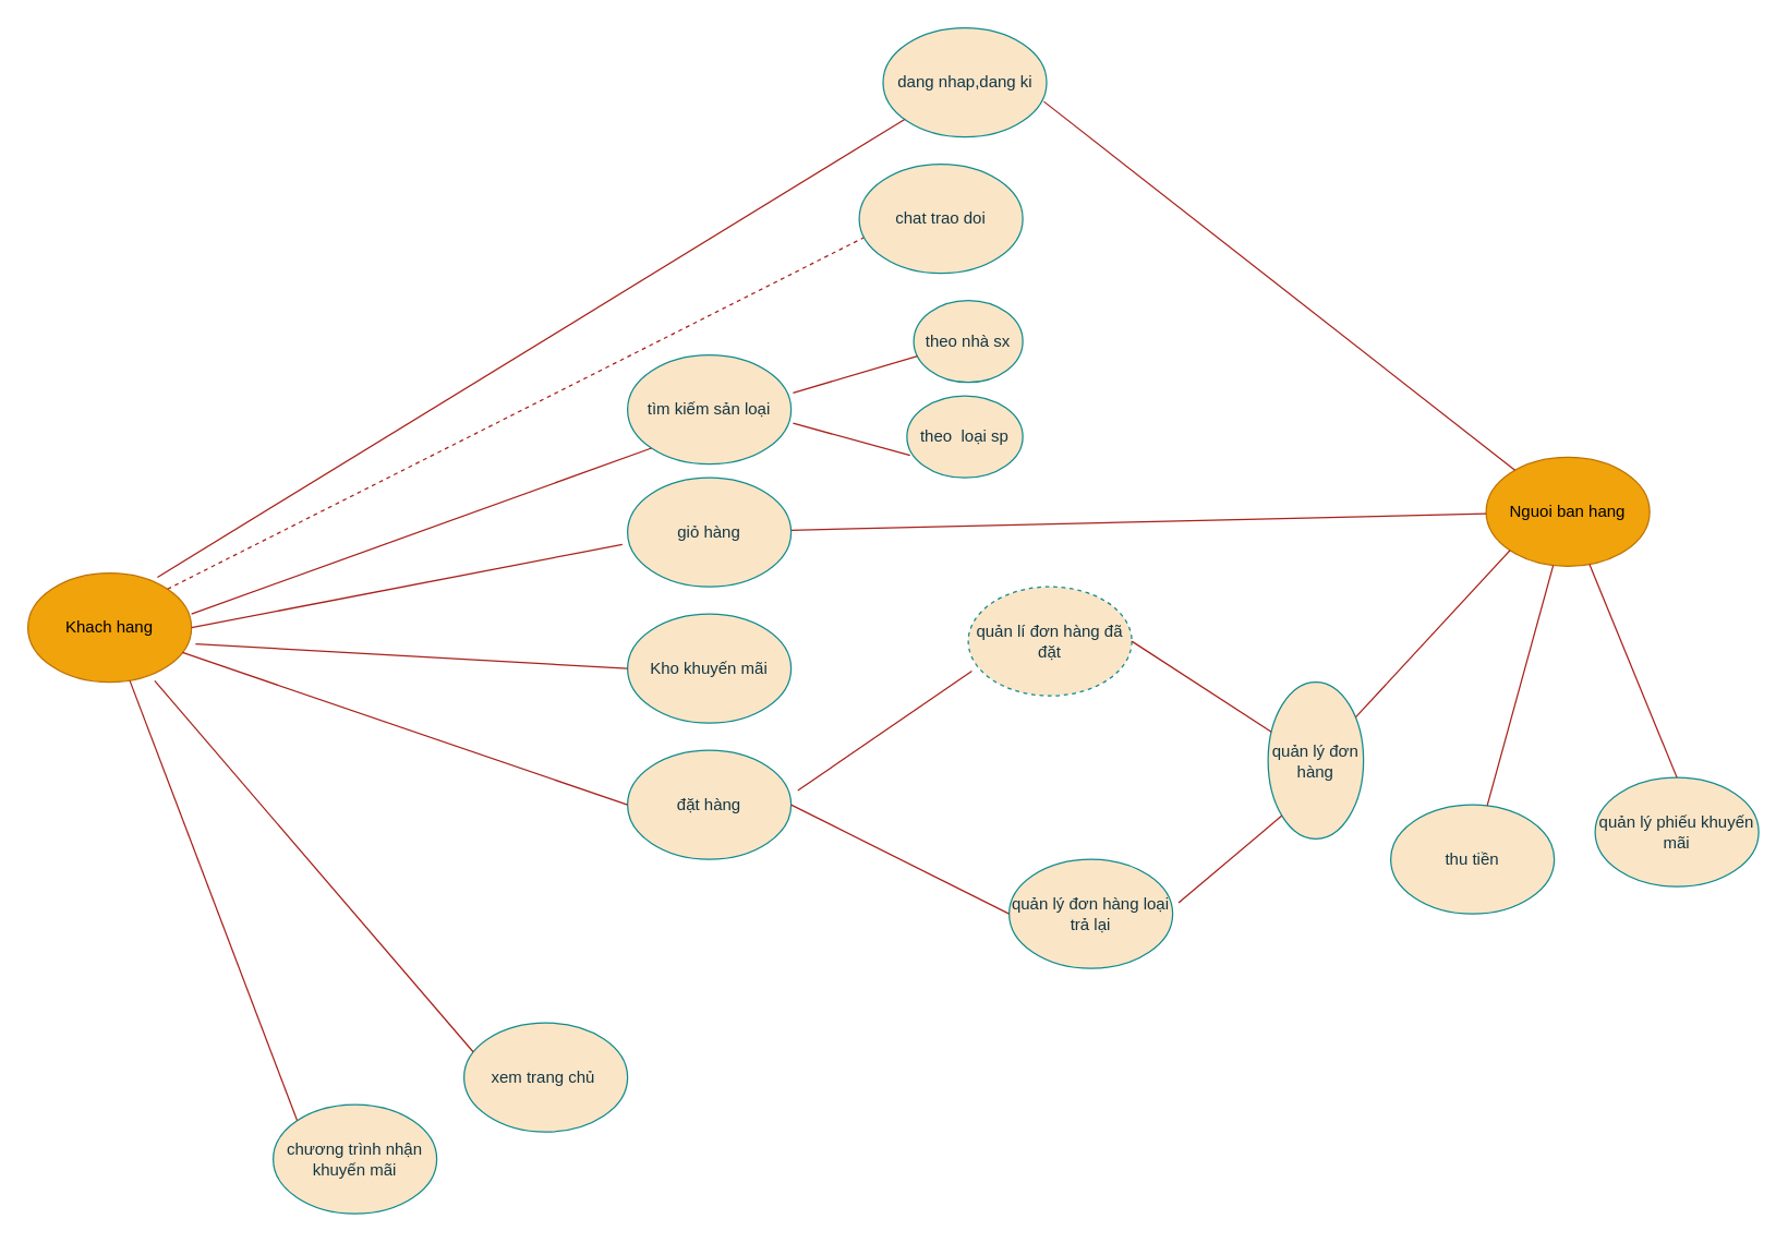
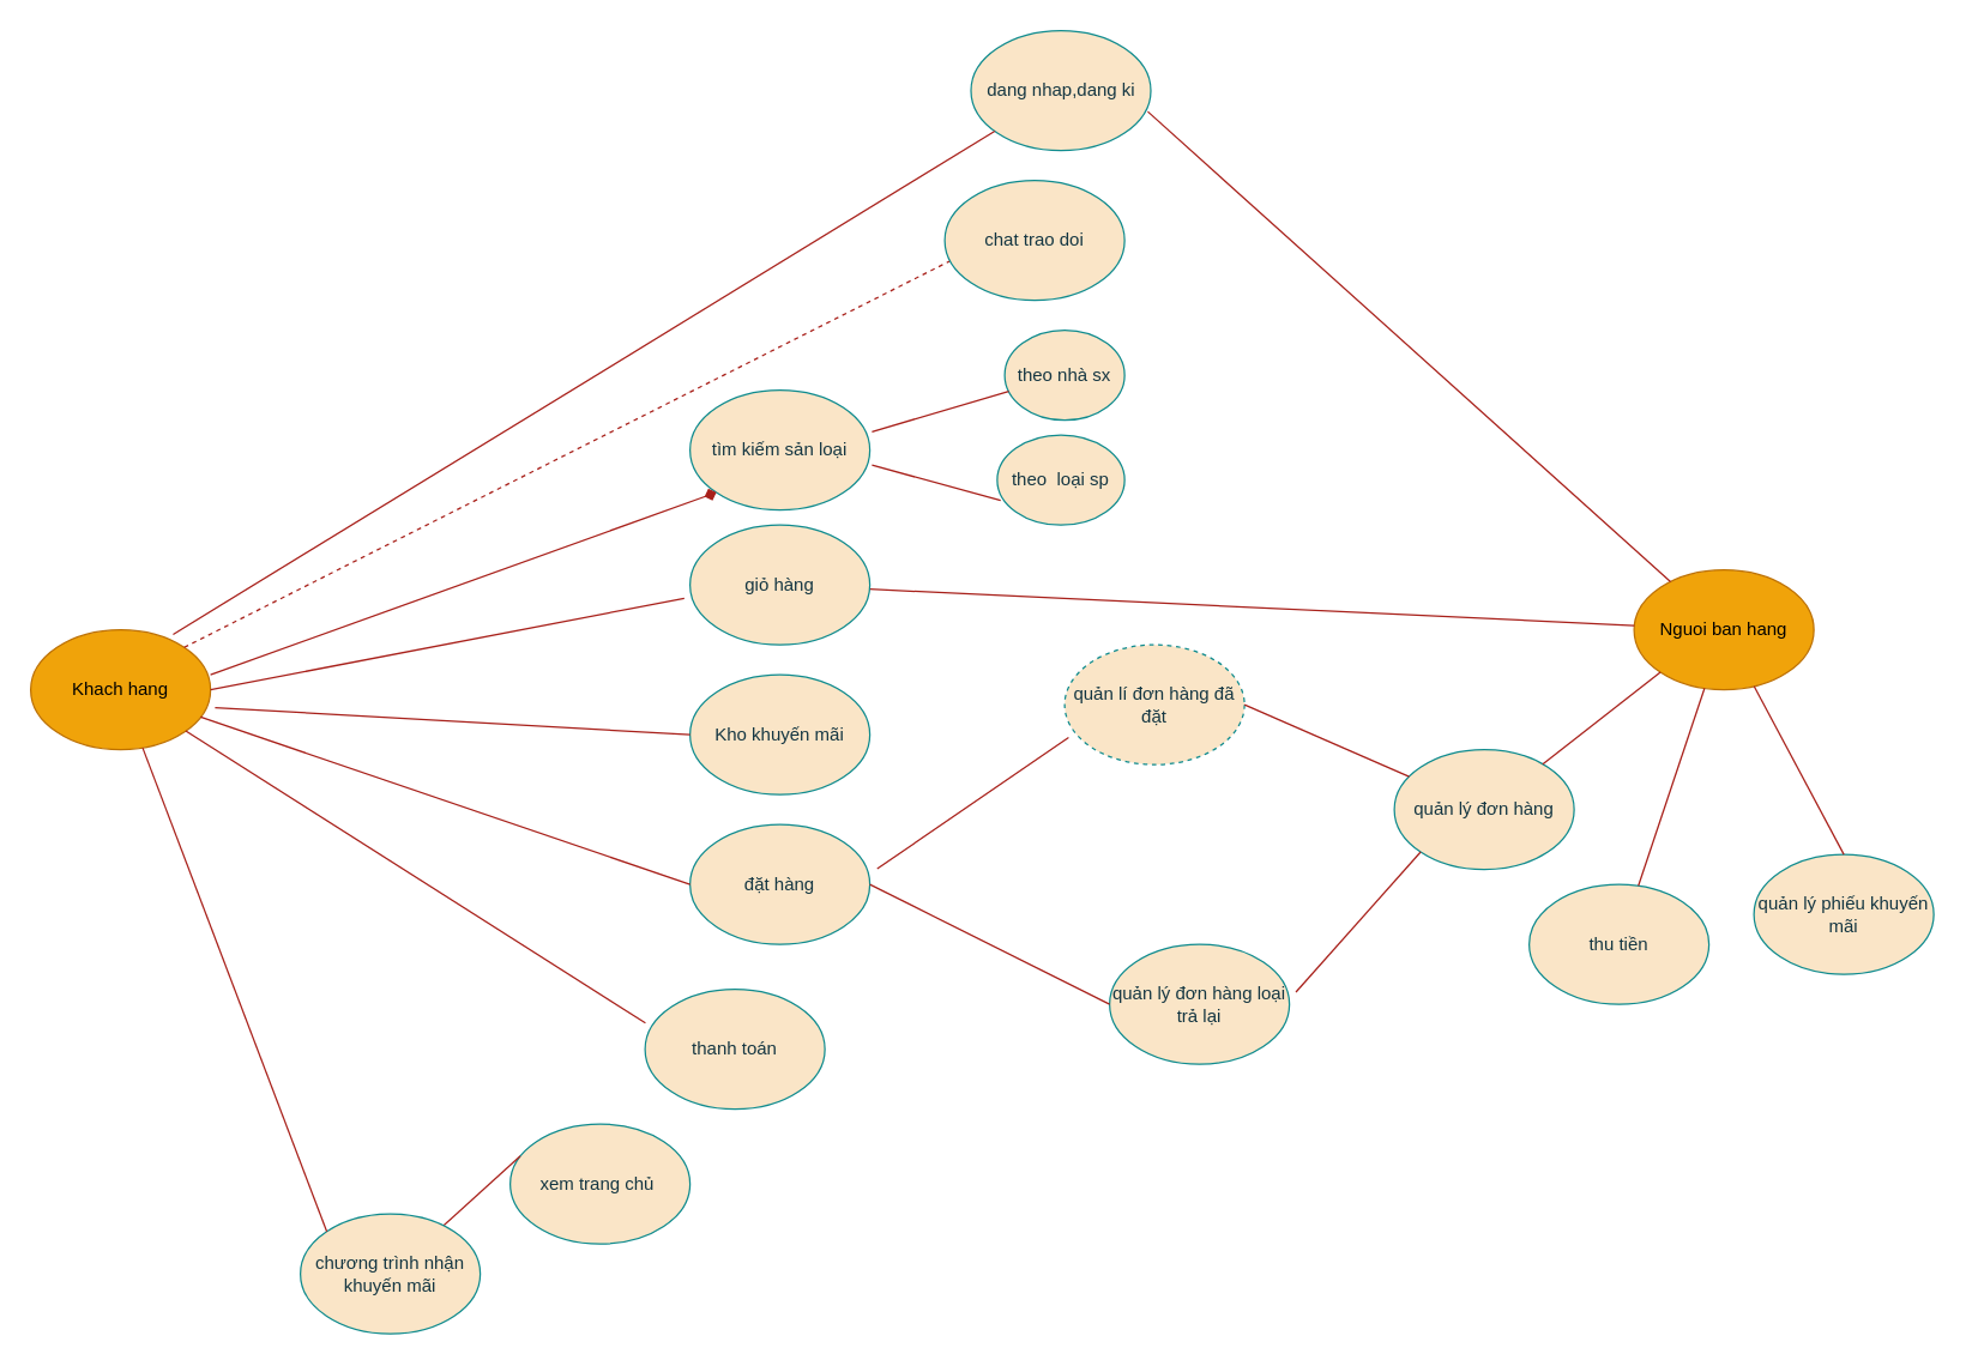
  <mxCell id="0" />
  <mxCell id="1" parent="0" />
  <mxCell id="2" value="Khach hang" style="ellipse;whiteSpace=wrap;html=1;fillColor=#f0a30a;strokeColor=#BD7000;rounded=0;labelBackgroundColor=none;fontColor=#000000;" parent="1" vertex="1"><mxGeometry x="20" y="420" width="120" height="80" as="geometry" /></mxCell>
- <mxCell id="3" value="Nguoi ban hang" style="ellipse;whiteSpace=wrap;html=1;fillColor=#f0a30a;strokeColor=#BD7000;rounded=0;labelBackgroundColor=none;fontColor=#000000;" parent="1" vertex="1"><mxGeometry x="1090" y="335" width="120" height="80" as="geometry" /></mxCell>
+ <mxCell id="3" value="Nguoi ban hang" style="ellipse;whiteSpace=wrap;html=1;fillColor=#f0a30a;strokeColor=#BD7000;rounded=0;labelBackgroundColor=none;fontColor=#000000;" parent="1" vertex="1"><mxGeometry x="1090" y="380" width="120" height="80" as="geometry" /></mxCell>
  <mxCell id="4" value="dang nhap,dang ki" style="ellipse;whiteSpace=wrap;html=1;rounded=0;labelBackgroundColor=none;fillColor=#FAE5C7;strokeColor=#0F8B8D;fontColor=#143642;" parent="1" vertex="1"><mxGeometry x="647.5" y="20" width="120" height="80" as="geometry" /></mxCell>
  <mxCell id="5" value="" style="endArrow=none;html=1;rounded=0;entryX=0.983;entryY=0.675;entryDx=0;entryDy=0;entryPerimeter=0;labelBackgroundColor=none;strokeColor=#A8201A;fontColor=default;" parent="1" source="3" target="4" edge="1"><mxGeometry width="50" height="50" relative="1" as="geometry"><mxPoint x="640" y="430" as="sourcePoint" /><mxPoint x="740" y="100" as="targetPoint" /></mxGeometry></mxCell>
  <mxCell id="6" value="" style="endArrow=none;html=1;rounded=0;exitX=0.792;exitY=0.038;exitDx=0;exitDy=0;exitPerimeter=0;labelBackgroundColor=none;strokeColor=#A8201A;fontColor=default;" parent="1" source="2" target="4" edge="1"><mxGeometry width="50" height="50" relative="1" as="geometry"><mxPoint x="640" y="430" as="sourcePoint" /><mxPoint x="690" y="380" as="targetPoint" /><Array as="points" /></mxGeometry></mxCell>
  <mxCell id="7" value="chat trao doi" style="ellipse;whiteSpace=wrap;html=1;rounded=0;labelBackgroundColor=none;fillColor=#FAE5C7;strokeColor=#0F8B8D;fontColor=#143642;" parent="1" vertex="1"><mxGeometry x="630" y="120" width="120" height="80" as="geometry" /></mxCell>
  <mxCell id="8" value="" style="endArrow=none;html=1;rounded=0;entryX=0.025;entryY=0.675;entryDx=0;entryDy=0;entryPerimeter=0;exitX=1;exitY=0;exitDx=0;exitDy=0;labelBackgroundColor=none;strokeColor=#A8201A;fontColor=default;dashed=1;" parent="1" source="2" target="7" edge="1"><mxGeometry width="50" height="50" relative="1" as="geometry"><mxPoint x="120" y="420" as="sourcePoint" /><mxPoint x="690" y="380" as="targetPoint" /></mxGeometry></mxCell>
  <mxCell id="9" value="" style="endArrow=none;html=1;rounded=0;labelBackgroundColor=none;strokeColor=#A8201A;fontColor=default;" parent="1" source="3" target="18" edge="1"><mxGeometry width="50" height="50" relative="1" as="geometry"><mxPoint x="640" y="430" as="sourcePoint" /><mxPoint x="690" y="380" as="targetPoint" /></mxGeometry></mxCell>
- <mxCell id="10" value="quản lý đơn hàng" style="ellipse;whiteSpace=wrap;html=1;rounded=0;labelBackgroundColor=none;fillColor=#FAE5C7;strokeColor=#0F8B8D;fontColor=#143642;" parent="1" vertex="1"><mxGeometry x="930" y="500" width="70" height="115" as="geometry" /></mxCell>
+ <mxCell id="10" value="quản lý đơn hàng" style="ellipse;whiteSpace=wrap;html=1;rounded=0;labelBackgroundColor=none;fillColor=#FAE5C7;strokeColor=#0F8B8D;fontColor=#143642;" parent="1" vertex="1"><mxGeometry x="930" y="500" width="120" height="80" as="geometry" /></mxCell>
  <mxCell id="11" value="" style="endArrow=none;html=1;rounded=0;entryX=0;entryY=1;entryDx=0;entryDy=0;labelBackgroundColor=none;strokeColor=#A8201A;fontColor=default;" parent="1" source="10" target="3" edge="1"><mxGeometry width="50" height="50" relative="1" as="geometry"><mxPoint x="1230" y="540" as="sourcePoint" /><mxPoint x="1320" y="500" as="targetPoint" /><Array as="points" /></mxGeometry></mxCell>
  <mxCell id="12" value="thu tiền" style="ellipse;whiteSpace=wrap;html=1;rounded=0;labelBackgroundColor=none;fillColor=#FAE5C7;strokeColor=#0F8B8D;fontColor=#143642;" parent="1" vertex="1"><mxGeometry x="1020" y="590" width="120" height="80" as="geometry" /></mxCell>
  <mxCell id="13" value="" style="endArrow=none;html=1;rounded=0;labelBackgroundColor=none;strokeColor=#A8201A;fontColor=default;" parent="1" source="12" target="3" edge="1"><mxGeometry width="50" height="50" relative="1" as="geometry"><mxPoint x="560" y="510" as="sourcePoint" /><mxPoint x="610" y="460" as="targetPoint" /></mxGeometry></mxCell>
  <mxCell id="14" value="quản lý phiếu khuyến mãi" style="ellipse;whiteSpace=wrap;html=1;rounded=0;labelBackgroundColor=none;fillColor=#FAE5C7;strokeColor=#0F8B8D;fontColor=#143642;" parent="1" vertex="1"><mxGeometry x="1170" y="570" width="120" height="80" as="geometry" /></mxCell>
  <mxCell id="15" value="" style="endArrow=none;html=1;rounded=0;exitX=0.5;exitY=0;exitDx=0;exitDy=0;labelBackgroundColor=none;strokeColor=#A8201A;fontColor=default;" parent="1" source="14" target="3" edge="1"><mxGeometry width="50" height="50" relative="1" as="geometry"><mxPoint x="560" y="500" as="sourcePoint" /><mxPoint x="1320" y="490" as="targetPoint" /><Array as="points" /></mxGeometry></mxCell>
  <mxCell id="16" value="tìm kiếm sản loại" style="ellipse;whiteSpace=wrap;html=1;rounded=0;labelBackgroundColor=none;fillColor=#FAE5C7;strokeColor=#0F8B8D;fontColor=#143642;" parent="1" vertex="1"><mxGeometry x="460" y="260" width="120" height="80" as="geometry" /></mxCell>
- <mxCell id="17" value="" style="endArrow=none;html=1;rounded=0;entryX=0;entryY=1;entryDx=0;entryDy=0;exitX=1;exitY=0.375;exitDx=0;exitDy=0;exitPerimeter=0;labelBackgroundColor=none;strokeColor=#A8201A;fontColor=default;" parent="1" source="2" target="16" edge="1"><mxGeometry width="50" height="50" relative="1" as="geometry"><mxPoint x="560" y="500" as="sourcePoint" /><mxPoint x="610" y="450" as="targetPoint" /></mxGeometry></mxCell>
+ <mxCell id="17" value="" style="endArrow=diamond;html=1;rounded=0;entryX=0;entryY=1;entryDx=0;entryDy=0;exitX=1;exitY=0.375;exitDx=0;exitDy=0;exitPerimeter=0;labelBackgroundColor=none;strokeColor=#A8201A;fontColor=default;" parent="1" source="2" target="16" edge="1"><mxGeometry width="50" height="50" relative="1" as="geometry"><mxPoint x="560" y="500" as="sourcePoint" /><mxPoint x="610" y="450" as="targetPoint" /></mxGeometry></mxCell>
  <mxCell id="18" value="giỏ hàng" style="ellipse;whiteSpace=wrap;html=1;rounded=0;labelBackgroundColor=none;fillColor=#FAE5C7;strokeColor=#0F8B8D;fontColor=#143642;" parent="1" vertex="1"><mxGeometry x="460" y="350" width="120" height="80" as="geometry" /></mxCell>
  <mxCell id="19" value="" style="endArrow=none;html=1;rounded=0;exitX=1;exitY=0.5;exitDx=0;exitDy=0;entryX=-0.032;entryY=0.612;entryDx=0;entryDy=0;entryPerimeter=0;labelBackgroundColor=none;strokeColor=#A8201A;fontColor=default;" parent="1" source="2" target="18" edge="1"><mxGeometry width="50" height="50" relative="1" as="geometry"><mxPoint x="560" y="500" as="sourcePoint" /><mxPoint x="610" y="450" as="targetPoint" /></mxGeometry></mxCell>
  <mxCell id="20" value="Kho khuyến mãi" style="ellipse;whiteSpace=wrap;html=1;rounded=0;labelBackgroundColor=none;fillColor=#FAE5C7;strokeColor=#0F8B8D;fontColor=#143642;" parent="1" vertex="1"><mxGeometry x="460" y="450" width="120" height="80" as="geometry" /></mxCell>
  <mxCell id="21" value="" style="endArrow=none;html=1;rounded=0;exitX=0;exitY=0.5;exitDx=0;exitDy=0;entryX=1.025;entryY=0.65;entryDx=0;entryDy=0;entryPerimeter=0;labelBackgroundColor=none;strokeColor=#A8201A;fontColor=default;" parent="1" source="20" target="2" edge="1"><mxGeometry width="50" height="50" relative="1" as="geometry"><mxPoint x="560" y="500" as="sourcePoint" /><mxPoint x="112" y="478" as="targetPoint" /></mxGeometry></mxCell>
  <mxCell id="22" value="đặt hàng" style="ellipse;whiteSpace=wrap;html=1;rounded=0;labelBackgroundColor=none;fillColor=#FAE5C7;strokeColor=#0F8B8D;fontColor=#143642;" parent="1" vertex="1"><mxGeometry x="460" y="550" width="120" height="80" as="geometry" /></mxCell>
  <mxCell id="23" value="quản lí đơn hàng đã đặt" style="ellipse;whiteSpace=wrap;html=1;rounded=0;labelBackgroundColor=none;fillColor=#FAE5C7;strokeColor=#0F8B8D;fontColor=#143642;dashed=1;" parent="1" vertex="1"><mxGeometry x="710" y="430" width="120" height="80" as="geometry" /></mxCell>
  <mxCell id="24" value="" style="endArrow=none;html=1;rounded=0;exitX=1.041;exitY=0.369;exitDx=0;exitDy=0;exitPerimeter=0;labelBackgroundColor=none;strokeColor=#A8201A;fontColor=default;entryX=0.022;entryY=0.774;entryDx=0;entryDy=0;entryPerimeter=0;" parent="1" source="22" target="23" edge="1"><mxGeometry width="50" height="50" relative="1" as="geometry"><mxPoint x="560" y="490" as="sourcePoint" /><mxPoint x="610" y="440" as="targetPoint" /></mxGeometry></mxCell>
  <mxCell id="25" value="" style="endArrow=none;html=1;rounded=0;exitX=0;exitY=0.5;exitDx=0;exitDy=0;labelBackgroundColor=none;strokeColor=#A8201A;fontColor=default;" parent="1" source="22" target="2" edge="1"><mxGeometry width="50" height="50" relative="1" as="geometry"><mxPoint x="560" y="490" as="sourcePoint" /><mxPoint x="610" y="440" as="targetPoint" /></mxGeometry></mxCell>
  <mxCell id="26" value="theo nhà sx" style="ellipse;whiteSpace=wrap;html=1;rounded=0;labelBackgroundColor=none;fillColor=#FAE5C7;strokeColor=#0F8B8D;fontColor=#143642;" parent="1" vertex="1"><mxGeometry x="670" y="220" width="80" height="60" as="geometry" /></mxCell>
  <mxCell id="27" value="theo&amp;nbsp; loại sp" style="ellipse;whiteSpace=wrap;html=1;rounded=0;labelBackgroundColor=none;fillColor=#FAE5C7;strokeColor=#0F8B8D;fontColor=#143642;" parent="1" vertex="1"><mxGeometry x="665" y="290" width="85" height="60" as="geometry" /></mxCell>
  <mxCell id="28" value="" style="endArrow=none;html=1;rounded=0;entryX=0.027;entryY=0.727;entryDx=0;entryDy=0;entryPerimeter=0;exitX=1.012;exitY=0.626;exitDx=0;exitDy=0;exitPerimeter=0;labelBackgroundColor=none;strokeColor=#A8201A;fontColor=default;" parent="1" source="16" target="27" edge="1"><mxGeometry width="50" height="50" relative="1" as="geometry"><mxPoint x="590" y="320" as="sourcePoint" /><mxPoint x="610" y="440" as="targetPoint" /></mxGeometry></mxCell>
  <mxCell id="29" value="" style="endArrow=none;html=1;rounded=0;exitX=1.012;exitY=0.347;exitDx=0;exitDy=0;exitPerimeter=0;labelBackgroundColor=none;strokeColor=#A8201A;fontColor=default;" parent="1" source="16" target="26" edge="1"><mxGeometry width="50" height="50" relative="1" as="geometry"><mxPoint x="560" y="490" as="sourcePoint" /><mxPoint x="610" y="440" as="targetPoint" /></mxGeometry></mxCell>
  <mxCell id="30" value="" style="endArrow=none;html=1;rounded=0;exitX=1;exitY=0.5;exitDx=0;exitDy=0;labelBackgroundColor=none;strokeColor=#A8201A;fontColor=default;" parent="1" source="23" target="10" edge="1"><mxGeometry width="50" height="50" relative="1" as="geometry"><mxPoint x="560" y="490" as="sourcePoint" /><mxPoint x="610" y="440" as="targetPoint" /></mxGeometry></mxCell>
+ <mxCell id="31" value="thanh toán" style="ellipse;whiteSpace=wrap;html=1;rounded=0;labelBackgroundColor=none;fillColor=#FAE5C7;strokeColor=#0F8B8D;fontColor=#143642;" parent="1" vertex="1"><mxGeometry x="430" y="660" width="120" height="80" as="geometry" /></mxCell>
  <mxCell id="32" value="quản lý đơn hàng loại trả lại" style="ellipse;whiteSpace=wrap;html=1;rounded=0;labelBackgroundColor=none;fillColor=#FAE5C7;strokeColor=#0F8B8D;fontColor=#143642;" parent="1" vertex="1"><mxGeometry x="740" y="630" width="120" height="80" as="geometry" /></mxCell>
  <mxCell id="33" value="" style="endArrow=none;html=1;rounded=0;entryX=0;entryY=0.5;entryDx=0;entryDy=0;exitX=1;exitY=0.5;exitDx=0;exitDy=0;labelBackgroundColor=none;strokeColor=#A8201A;fontColor=default;" parent="1" source="22" target="32" edge="1"><mxGeometry width="50" height="50" relative="1" as="geometry"><mxPoint x="560" y="480" as="sourcePoint" /><mxPoint x="610" y="430" as="targetPoint" /></mxGeometry></mxCell>
  <mxCell id="34" value="" style="endArrow=none;html=1;rounded=0;entryX=0;entryY=1;entryDx=0;entryDy=0;exitX=1.036;exitY=0.399;exitDx=0;exitDy=0;exitPerimeter=0;labelBackgroundColor=none;strokeColor=#A8201A;fontColor=default;" parent="1" source="32" target="10" edge="1"><mxGeometry width="50" height="50" relative="1" as="geometry"><mxPoint x="560" y="480" as="sourcePoint" /><mxPoint x="610" y="430" as="targetPoint" /></mxGeometry></mxCell>
+ <mxCell id="35" value="" style="endArrow=none;html=1;rounded=0;exitX=0.002;exitY=0.281;exitDx=0;exitDy=0;exitPerimeter=0;labelBackgroundColor=none;strokeColor=#A8201A;fontColor=default;" parent="1" source="31" target="2" edge="1"><mxGeometry width="50" height="50" relative="1" as="geometry"><mxPoint x="560" y="600" as="sourcePoint" /><mxPoint x="610" y="550" as="targetPoint" /></mxGeometry></mxCell>
  <mxCell id="36" value="xem trang chủ&amp;nbsp;" style="ellipse;whiteSpace=wrap;html=1;rounded=0;labelBackgroundColor=none;fillColor=#FAE5C7;strokeColor=#0F8B8D;fontColor=#143642;" parent="1" vertex="1"><mxGeometry x="340" y="750" width="120" height="80" as="geometry" /></mxCell>
- <mxCell id="37" value="" style="endArrow=none;html=1;rounded=0;entryX=0.775;entryY=0.988;entryDx=0;entryDy=0;entryPerimeter=0;exitX=0.056;exitY=0.266;exitDx=0;exitDy=0;exitPerimeter=0;labelBackgroundColor=none;strokeColor=#A8201A;fontColor=default;" parent="1" source="36" target="2" edge="1"><mxGeometry width="50" height="50" relative="1" as="geometry"><mxPoint x="560" y="600" as="sourcePoint" /><mxPoint x="610" y="550" as="targetPoint" /></mxGeometry></mxCell>
+ <mxCell id="37" value="" style="endArrow=none;html=1;rounded=0;exitX=0.056;exitY=0.266;exitDx=0;exitDy=0;exitPerimeter=0;labelBackgroundColor=none;strokeColor=#A8201A;fontColor=default;" parent="1" source="36" target="38" edge="1"><mxGeometry width="50" height="50" relative="1" as="geometry"><mxPoint x="560" y="600" as="sourcePoint" /><mxPoint x="610" y="550" as="targetPoint" /></mxGeometry></mxCell>
  <mxCell id="38" value="chương trình nhận khuyến mãi" style="ellipse;whiteSpace=wrap;html=1;rounded=0;labelBackgroundColor=none;fillColor=#FAE5C7;strokeColor=#0F8B8D;fontColor=#143642;" parent="1" vertex="1"><mxGeometry x="200" y="810" width="120" height="80" as="geometry" /></mxCell>
  <mxCell id="39" value="" style="endArrow=none;html=1;rounded=0;entryX=0;entryY=0;entryDx=0;entryDy=0;labelBackgroundColor=none;strokeColor=#A8201A;fontColor=default;" parent="1" source="2" target="38" edge="1"><mxGeometry width="50" height="50" relative="1" as="geometry"><mxPoint x="660" y="510" as="sourcePoint" /><mxPoint x="220" y="800" as="targetPoint" /></mxGeometry></mxCell>
